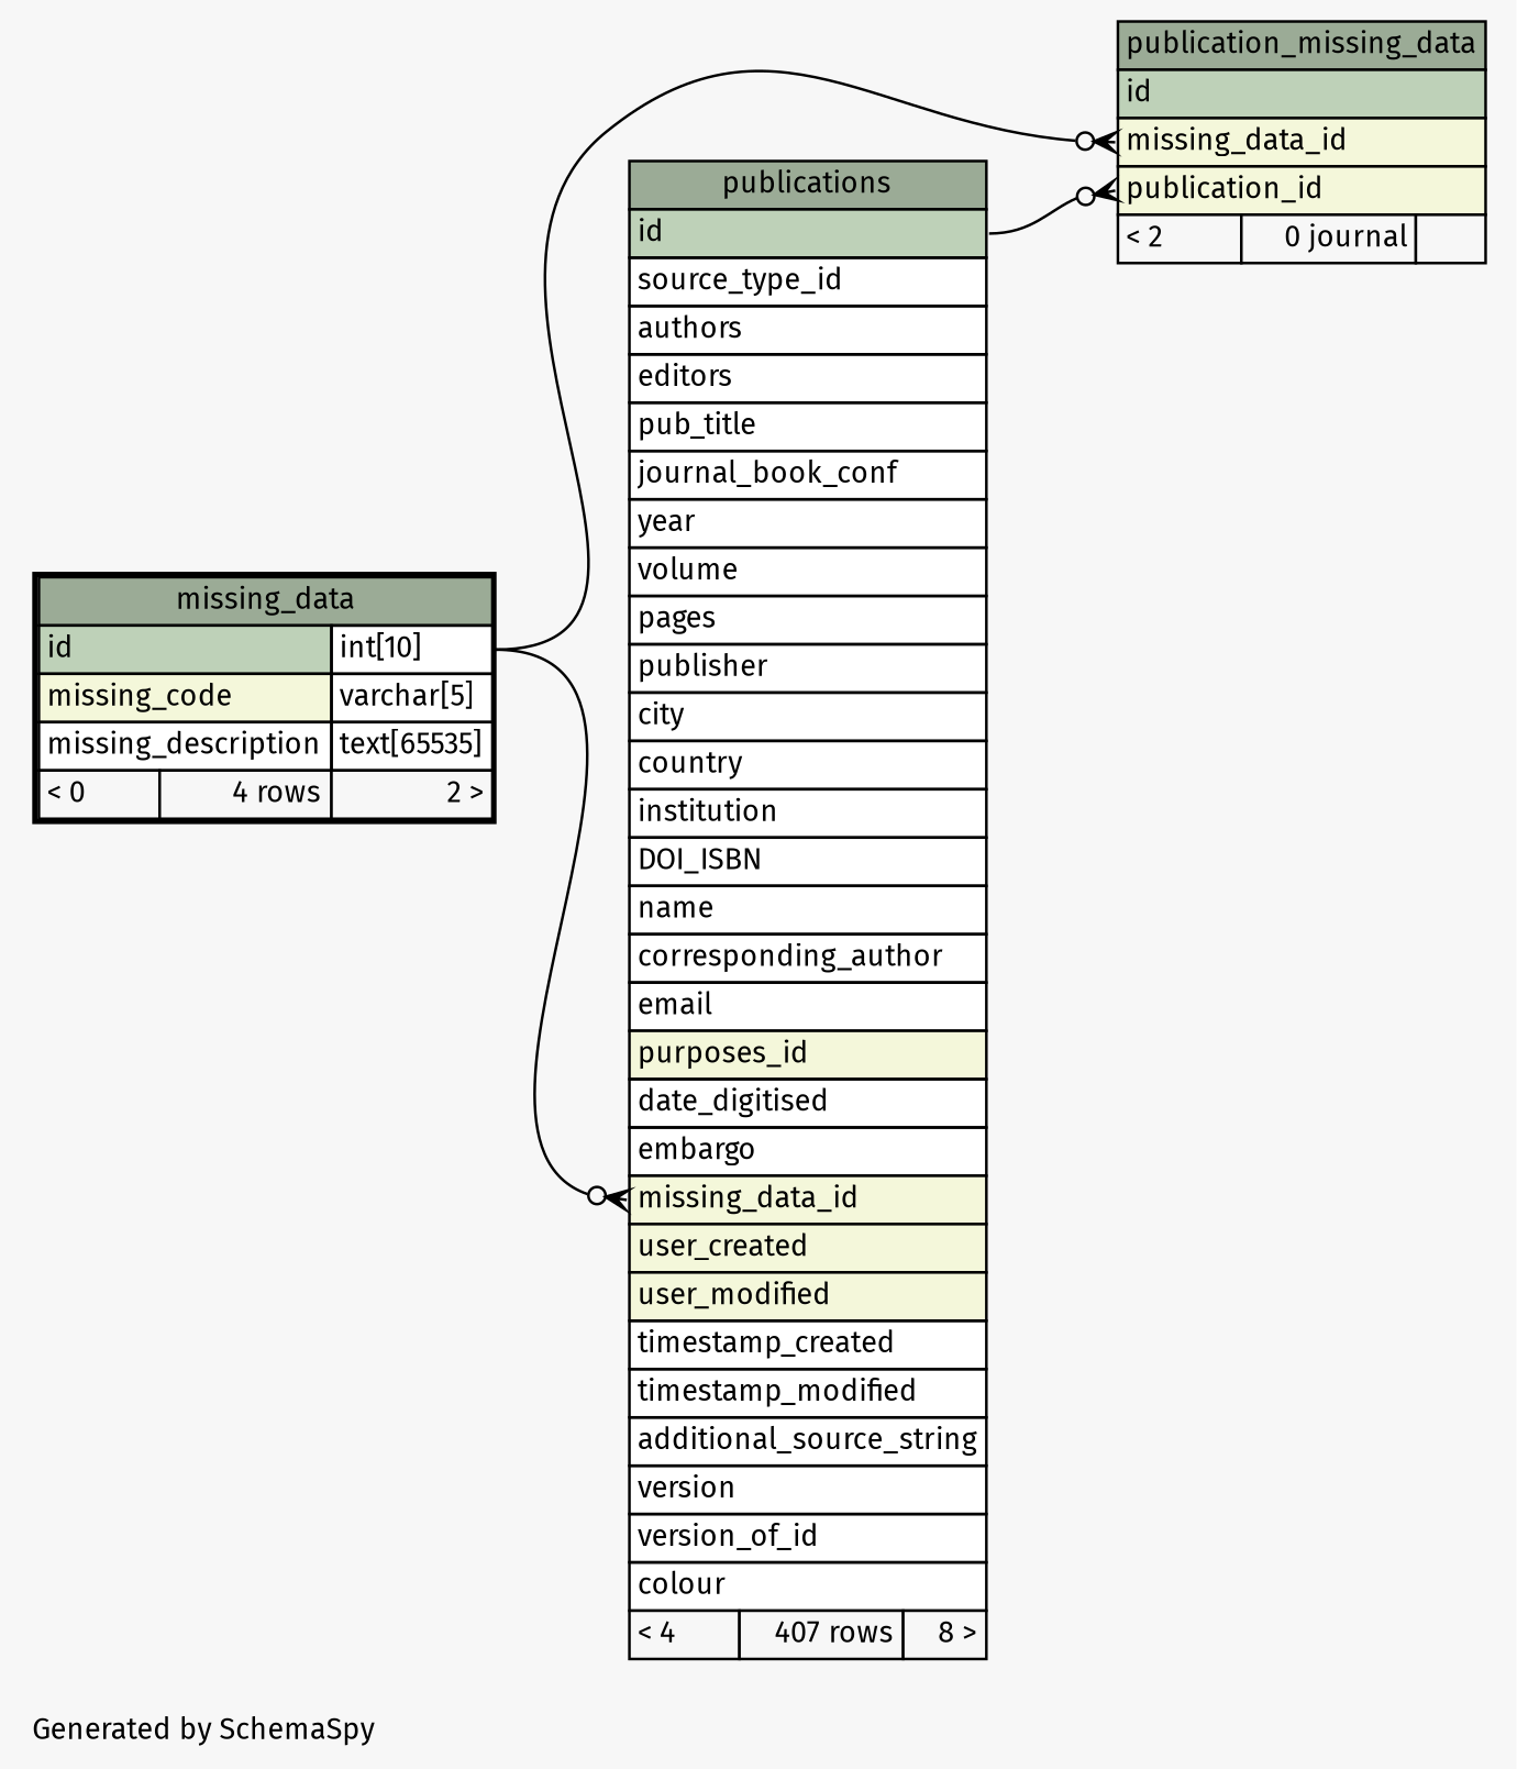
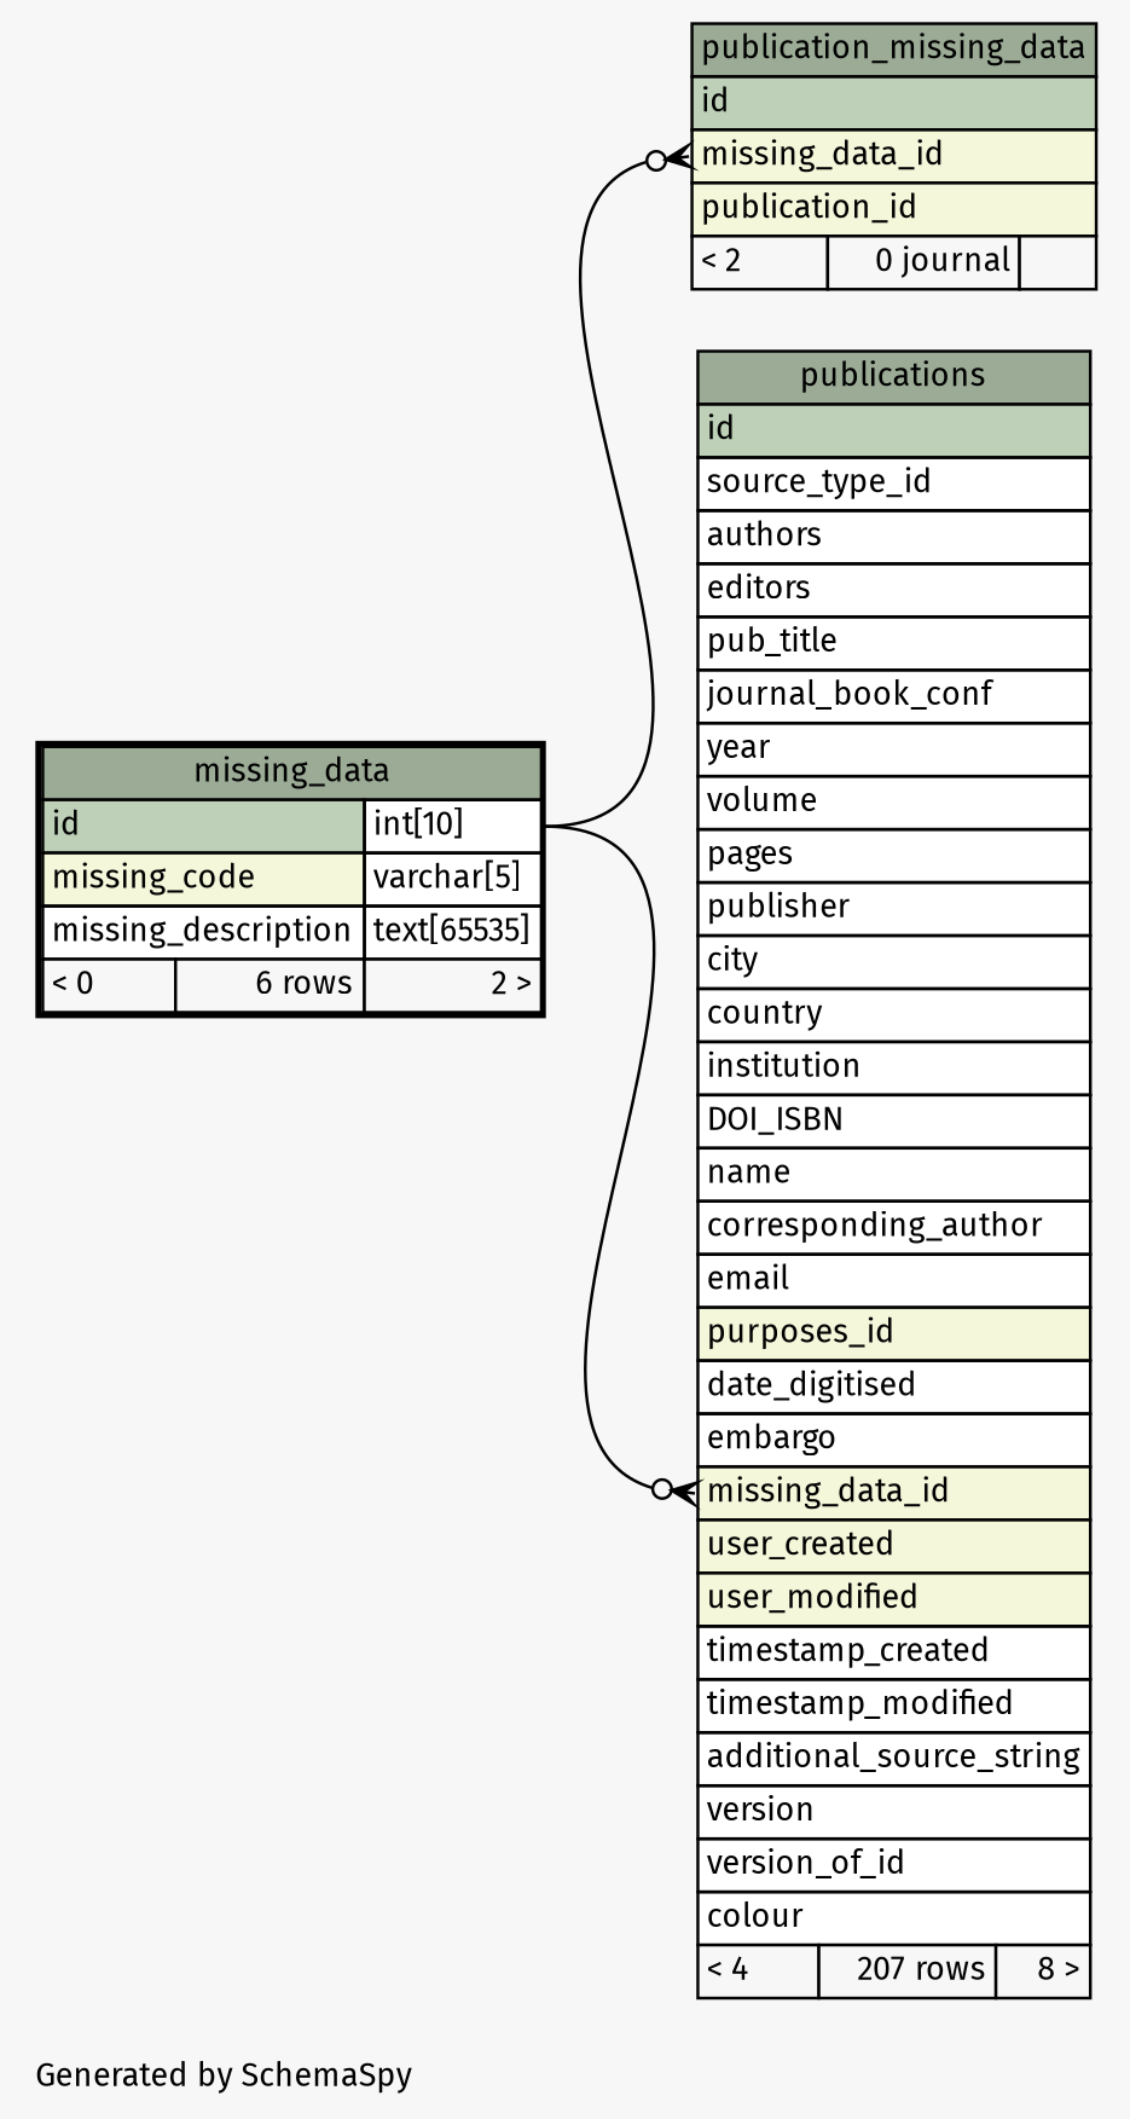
  digraph {
    bgcolor="#f7f7f7"
    fontname="Fira Sans"
    fontsize=11
    label="\nGenerated by SchemaSpy"
    labeljust=l
    nodesep=0.18
    rankdir=RL
    ranksep=0.46
    node [fontname="Fira Sans" fontsize=11 shape=plaintext]
    edge [arrowhead=none arrowsize=0.8 arrowtail=crowodot dir=back fontname="Fira Sans" headport="id.type:e" tailport="missing_data_id:w"]
    n1 [label=<     <TABLE BORDER="0" CELLBORDER="1" CELLSPACING="0" BGCOLOR="#ffffff">       <TR><TD COLSPAN="3" BGCOLOR="#9bab96" ALIGN="CENTER">publication_missing_data</TD></TR>       <TR><TD PORT="id" COLSPAN="3" BGCOLOR="#bed1b8" ALIGN="LEFT">id</TD></TR>       <TR><TD PORT="missing_data_id" COLSPAN="3" BGCOLOR="#f4f7da" ALIGN="LEFT">missing_data_id</TD></TR>       <TR><TD PORT="publication_id" COLSPAN="3" BGCOLOR="#f4f7da" ALIGN="LEFT">publication_id</TD></TR>       <TR><TD ALIGN="LEFT" BGCOLOR="#f7f7f7">&lt; 2</TD><TD ALIGN="RIGHT" BGCOLOR="#f7f7f7">0 journal</TD><TD ALIGN="RIGHT" BGCOLOR="#f7f7f7">  </TD></TR>     </TABLE>>]
-   n2 [label=<     <TABLE BORDER="2" CELLBORDER="1" CELLSPACING="0" BGCOLOR="#ffffff">       <TR><TD COLSPAN="3" BGCOLOR="#9bab96" ALIGN="CENTER">missing_data</TD></TR>       <TR><TD PORT="id" COLSPAN="2" BGCOLOR="#bed1b8" ALIGN="LEFT">id</TD><TD PORT="id.type" ALIGN="LEFT">int[10]</TD></TR>       <TR><TD PORT="missing_code" COLSPAN="2" BGCOLOR="#f4f7da" ALIGN="LEFT">missing_code</TD><TD PORT="missing_code.type" ALIGN="LEFT">varchar[5]</TD></TR>       <TR><TD PORT="missing_description" COLSPAN="2" ALIGN="LEFT">missing_description</TD><TD PORT="missing_description.type" ALIGN="LEFT">text[65535]</TD></TR>       <TR><TD ALIGN="LEFT" BGCOLOR="#f7f7f7">&lt; 0</TD><TD ALIGN="RIGHT" BGCOLOR="#f7f7f7">4 rows</TD><TD ALIGN="RIGHT" BGCOLOR="#f7f7f7">2 &gt;</TD></TR>     </TABLE>>]
-   n3 [label=<     <TABLE BORDER="0" CELLBORDER="1" CELLSPACING="0" BGCOLOR="#ffffff">       <TR><TD COLSPAN="3" BGCOLOR="#9bab96" ALIGN="CENTER">publications</TD></TR>       <TR><TD PORT="id" COLSPAN="3" BGCOLOR="#bed1b8" ALIGN="LEFT">id</TD></TR>       <TR><TD PORT="source_type_id" COLSPAN="3" ALIGN="LEFT">source_type_id</TD></TR>       <TR><TD PORT="authors" COLSPAN="3" ALIGN="LEFT">authors</TD></TR>       <TR><TD PORT="editors" COLSPAN="3" ALIGN="LEFT">editors</TD></TR>       <TR><TD PORT="pub_title" COLSPAN="3" ALIGN="LEFT">pub_title</TD></TR>       <TR><TD PORT="journal_book_conf" COLSPAN="3" ALIGN="LEFT">journal_book_conf</TD></TR>       <TR><TD PORT="year" COLSPAN="3" ALIGN="LEFT">year</TD></TR>       <TR><TD PORT="volume" COLSPAN="3" ALIGN="LEFT">volume</TD></TR>       <TR><TD PORT="pages" COLSPAN="3" ALIGN="LEFT">pages</TD></TR>       <TR><TD PORT="publisher" COLSPAN="3" ALIGN="LEFT">publisher</TD></TR>       <TR><TD PORT="city" COLSPAN="3" ALIGN="LEFT">city</TD></TR>       <TR><TD PORT="country" COLSPAN="3" ALIGN="LEFT">country</TD></TR>       <TR><TD PORT="institution" COLSPAN="3" ALIGN="LEFT">institution</TD></TR>       <TR><TD PORT="DOI_ISBN" COLSPAN="3" ALIGN="LEFT">DOI_ISBN</TD></TR>       <TR><TD PORT="name" COLSPAN="3" ALIGN="LEFT">name</TD></TR>       <TR><TD PORT="corresponding_author" COLSPAN="3" ALIGN="LEFT">corresponding_author</TD></TR>       <TR><TD PORT="email" COLSPAN="3" ALIGN="LEFT">email</TD></TR>       <TR><TD PORT="purposes_id" COLSPAN="3" BGCOLOR="#f4f7da" ALIGN="LEFT">purposes_id</TD></TR>       <TR><TD PORT="date_digitised" COLSPAN="3" ALIGN="LEFT">date_digitised</TD></TR>       <TR><TD PORT="embargo" COLSPAN="3" ALIGN="LEFT">embargo</TD></TR>       <TR><TD PORT="missing_data_id" COLSPAN="3" BGCOLOR="#f4f7da" ALIGN="LEFT">missing_data_id</TD></TR>       <TR><TD PORT="user_created" COLSPAN="3" BGCOLOR="#f4f7da" ALIGN="LEFT">user_created</TD></TR>       <TR><TD PORT="user_modified" COLSPAN="3" BGCOLOR="#f4f7da" ALIGN="LEFT">user_modified</TD></TR>       <TR><TD PORT="timestamp_created" COLSPAN="3" ALIGN="LEFT">timestamp_created</TD></TR>       <TR><TD PORT="timestamp_modified" COLSPAN="3" ALIGN="LEFT">timestamp_modified</TD></TR>       <TR><TD PORT="additional_source_string" COLSPAN="3" ALIGN="LEFT">additional_source_string</TD></TR>       <TR><TD PORT="version" COLSPAN="3" ALIGN="LEFT">version</TD></TR>       <TR><TD PORT="version_of_id" COLSPAN="3" ALIGN="LEFT">version_of_id</TD></TR>       <TR><TD PORT="colour" COLSPAN="3" ALIGN="LEFT">colour</TD></TR>       <TR><TD ALIGN="LEFT" BGCOLOR="#f7f7f7">&lt; 4</TD><TD ALIGN="RIGHT" BGCOLOR="#f7f7f7">407 rows</TD><TD ALIGN="RIGHT" BGCOLOR="#f7f7f7">8 &gt;</TD></TR>     </TABLE>>]
+   n2 [label=<     <TABLE BORDER="2" CELLBORDER="1" CELLSPACING="0" BGCOLOR="#ffffff">       <TR><TD COLSPAN="3" BGCOLOR="#9bab96" ALIGN="CENTER">missing_data</TD></TR>       <TR><TD PORT="id" COLSPAN="2" BGCOLOR="#bed1b8" ALIGN="LEFT">id</TD><TD PORT="id.type" ALIGN="LEFT">int[10]</TD></TR>       <TR><TD PORT="missing_code" COLSPAN="2" BGCOLOR="#f4f7da" ALIGN="LEFT">missing_code</TD><TD PORT="missing_code.type" ALIGN="LEFT">varchar[5]</TD></TR>       <TR><TD PORT="missing_description" COLSPAN="2" ALIGN="LEFT">missing_description</TD><TD PORT="missing_description.type" ALIGN="LEFT">text[65535]</TD></TR>       <TR><TD ALIGN="LEFT" BGCOLOR="#f7f7f7">&lt; 0</TD><TD ALIGN="RIGHT" BGCOLOR="#f7f7f7">6 rows</TD><TD ALIGN="RIGHT" BGCOLOR="#f7f7f7">2 &gt;</TD></TR>     </TABLE>>]
+   n3 [label=<     <TABLE BORDER="0" CELLBORDER="1" CELLSPACING="0" BGCOLOR="#ffffff">       <TR><TD COLSPAN="3" BGCOLOR="#9bab96" ALIGN="CENTER">publications</TD></TR>       <TR><TD PORT="id" COLSPAN="3" BGCOLOR="#bed1b8" ALIGN="LEFT">id</TD></TR>       <TR><TD PORT="source_type_id" COLSPAN="3" ALIGN="LEFT">source_type_id</TD></TR>       <TR><TD PORT="authors" COLSPAN="3" ALIGN="LEFT">authors</TD></TR>       <TR><TD PORT="editors" COLSPAN="3" ALIGN="LEFT">editors</TD></TR>       <TR><TD PORT="pub_title" COLSPAN="3" ALIGN="LEFT">pub_title</TD></TR>       <TR><TD PORT="journal_book_conf" COLSPAN="3" ALIGN="LEFT">journal_book_conf</TD></TR>       <TR><TD PORT="year" COLSPAN="3" ALIGN="LEFT">year</TD></TR>       <TR><TD PORT="volume" COLSPAN="3" ALIGN="LEFT">volume</TD></TR>       <TR><TD PORT="pages" COLSPAN="3" ALIGN="LEFT">pages</TD></TR>       <TR><TD PORT="publisher" COLSPAN="3" ALIGN="LEFT">publisher</TD></TR>       <TR><TD PORT="city" COLSPAN="3" ALIGN="LEFT">city</TD></TR>       <TR><TD PORT="country" COLSPAN="3" ALIGN="LEFT">country</TD></TR>       <TR><TD PORT="institution" COLSPAN="3" ALIGN="LEFT">institution</TD></TR>       <TR><TD PORT="DOI_ISBN" COLSPAN="3" ALIGN="LEFT">DOI_ISBN</TD></TR>       <TR><TD PORT="name" COLSPAN="3" ALIGN="LEFT">name</TD></TR>       <TR><TD PORT="corresponding_author" COLSPAN="3" ALIGN="LEFT">corresponding_author</TD></TR>       <TR><TD PORT="email" COLSPAN="3" ALIGN="LEFT">email</TD></TR>       <TR><TD PORT="purposes_id" COLSPAN="3" BGCOLOR="#f4f7da" ALIGN="LEFT">purposes_id</TD></TR>       <TR><TD PORT="date_digitised" COLSPAN="3" ALIGN="LEFT">date_digitised</TD></TR>       <TR><TD PORT="embargo" COLSPAN="3" ALIGN="LEFT">embargo</TD></TR>       <TR><TD PORT="missing_data_id" COLSPAN="3" BGCOLOR="#f4f7da" ALIGN="LEFT">missing_data_id</TD></TR>       <TR><TD PORT="user_created" COLSPAN="3" BGCOLOR="#f4f7da" ALIGN="LEFT">user_created</TD></TR>       <TR><TD PORT="user_modified" COLSPAN="3" BGCOLOR="#f4f7da" ALIGN="LEFT">user_modified</TD></TR>       <TR><TD PORT="timestamp_created" COLSPAN="3" ALIGN="LEFT">timestamp_created</TD></TR>       <TR><TD PORT="timestamp_modified" COLSPAN="3" ALIGN="LEFT">timestamp_modified</TD></TR>       <TR><TD PORT="additional_source_string" COLSPAN="3" ALIGN="LEFT">additional_source_string</TD></TR>       <TR><TD PORT="version" COLSPAN="3" ALIGN="LEFT">version</TD></TR>       <TR><TD PORT="version_of_id" COLSPAN="3" ALIGN="LEFT">version_of_id</TD></TR>       <TR><TD PORT="colour" COLSPAN="3" ALIGN="LEFT">colour</TD></TR>       <TR><TD ALIGN="LEFT" BGCOLOR="#f7f7f7">&lt; 4</TD><TD ALIGN="RIGHT" BGCOLOR="#f7f7f7">207 rows</TD><TD ALIGN="RIGHT" BGCOLOR="#f7f7f7">8 &gt;</TD></TR>     </TABLE>>]
    n1 -> n2
-   n1 -> n3 [headport="id:e" tailport="publication_id:w"]
    n3 -> n2
  }
